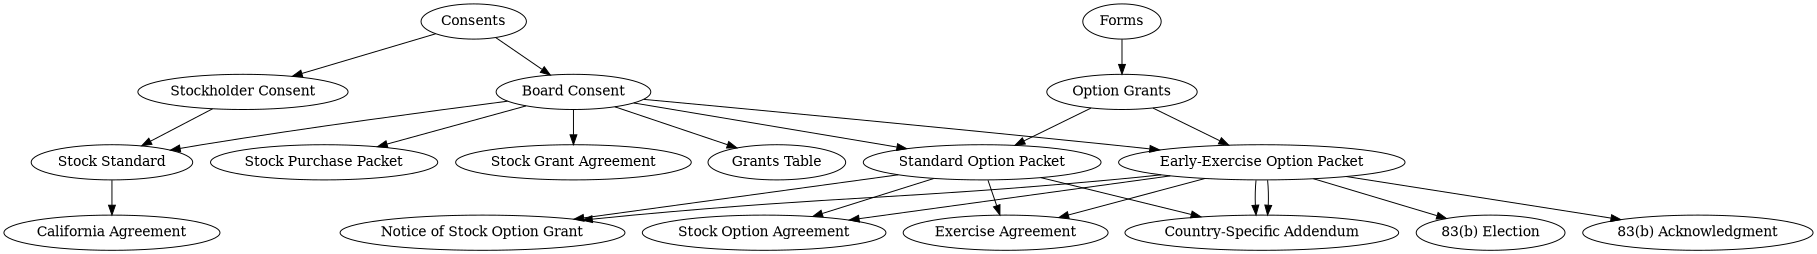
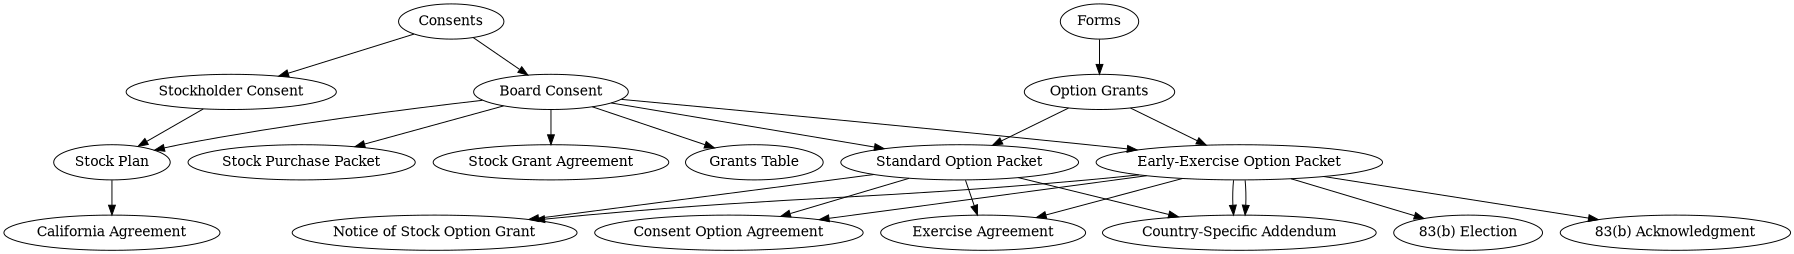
  digraph {
    Consents
    "Board Consent"
    "Stockholder Consent"
-   "Stock Plan" [label="Stock Standard"]
+   "Stock Plan"
    "Standard Option Packet"
    "Early-Exercise Option Packet"
    "Stock Purchase Packet"
    n8 [label="Stock Grant Agreement"]
    "Grants Table"
    n10 [label="California Agreement"]
    "Notice of Stock Option Grant"
-   "Stock Option Agreement"
+   "Stock Option Agreement" [label="Consent Option Agreement"]
    "Exercise Agreement"
    "Country-Specific Addendum"
    "83(b) Acknowledgment"
    "83(b) Election"
    Forms
    "Option Grants"
    Consents -> "Board Consent"
    Consents -> "Stockholder Consent"
    "Board Consent" -> "Stock Plan"
    "Board Consent" -> "Standard Option Packet"
    "Board Consent" -> "Early-Exercise Option Packet"
    "Board Consent" -> "Stock Purchase Packet"
    "Board Consent" -> n8
    "Board Consent" -> "Grants Table"
    "Stockholder Consent" -> "Stock Plan"
    "Stock Plan" -> n10
    "Standard Option Packet" -> "Notice of Stock Option Grant"
    "Standard Option Packet" -> "Stock Option Agreement"
    "Standard Option Packet" -> "Exercise Agreement"
    "Standard Option Packet" -> "Country-Specific Addendum"
    "Early-Exercise Option Packet" -> "Notice of Stock Option Grant"
    "Early-Exercise Option Packet" -> "Stock Option Agreement"
    "Early-Exercise Option Packet" -> "Exercise Agreement"
    "Early-Exercise Option Packet" -> "Country-Specific Addendum"
    "Early-Exercise Option Packet" -> "Country-Specific Addendum"
    "Early-Exercise Option Packet" -> "83(b) Acknowledgment"
    "Early-Exercise Option Packet" -> "83(b) Election"
    Forms -> "Option Grants"
    "Option Grants" -> "Standard Option Packet"
    "Option Grants" -> "Early-Exercise Option Packet"
  }
